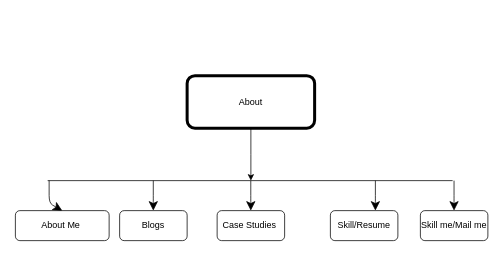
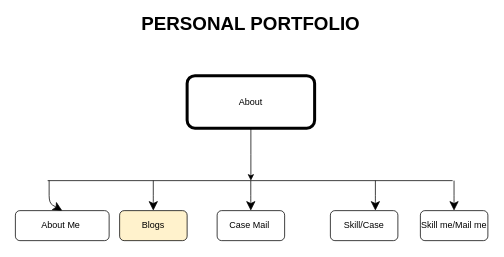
  <mxCell id="0" />
  <mxCell id="1" parent="0" />
  <mxCell id="2" style="edgeStyle=orthogonalEdgeStyle;rounded=0;orthogonalLoop=1;jettySize=auto;html=1;exitX=0.5;exitY=1;exitDx=0;exitDy=0;" edge="1" parent="1" source="4"><mxGeometry relative="1" as="geometry"><mxPoint x="334" y="150" as="targetPoint" /></mxGeometry></mxCell>
  <mxCell id="3" style="edgeStyle=orthogonalEdgeStyle;rounded=0;orthogonalLoop=1;jettySize=auto;html=1;" edge="1" parent="1" source="4"><mxGeometry relative="1" as="geometry"><mxPoint x="334" y="240" as="targetPoint" /></mxGeometry></mxCell>
  <mxCell id="4" value="About" style="rounded=1;whiteSpace=wrap;html=1;fontSize=12;glass=0;strokeWidth=4;shadow=0;" parent="1" vertex="1"><mxGeometry x="249" y="100" width="170" height="70" as="geometry" /></mxCell>
  <mxCell id="5" value="About Me&amp;nbsp;" style="rounded=1;whiteSpace=wrap;html=1;" vertex="1" parent="1"><mxGeometry x="20" y="280" width="125" height="40" as="geometry" /></mxCell>
+ <mxCell id="6" value="&lt;font style=&quot;font-size: 25px&quot;&gt;&lt;b&gt;PERSONAL PORTFOLIO&lt;/b&gt;&lt;/font&gt;" style="text;html=1;strokeColor=none;fillColor=none;align=center;verticalAlign=middle;whiteSpace=wrap;rounded=0;" vertex="1" parent="1"><mxGeometry x="124" y="20" width="420" height="20" as="geometry" /></mxCell>
  <mxCell id="7" value="" style="endArrow=none;html=1;endSize=10;targetPerimeterSpacing=15;" edge="1" parent="1"><mxGeometry width="50" height="50" relative="1" as="geometry"><mxPoint x="63" y="240" as="sourcePoint" /><mxPoint x="603" y="240" as="targetPoint" /></mxGeometry></mxCell>
- <mxCell id="8" value="Case Studies&amp;nbsp;" style="rounded=1;whiteSpace=wrap;html=1;" vertex="1" parent="1"><mxGeometry x="289" y="280" width="90" height="40" as="geometry" /></mxCell>
- <mxCell id="9" value="Skill/Resume" style="rounded=1;whiteSpace=wrap;html=1;" vertex="1" parent="1"><mxGeometry x="440" y="280" width="90" height="40" as="geometry" /></mxCell>
+ <mxCell id="8" value="Case Mail&amp;nbsp;" style="rounded=1;whiteSpace=wrap;html=1;" vertex="1" parent="1"><mxGeometry x="289" y="280" width="90" height="40" as="geometry" /></mxCell>
+ <mxCell id="9" value="Skill/Case" style="rounded=1;whiteSpace=wrap;html=1;" vertex="1" parent="1"><mxGeometry x="440" y="280" width="90" height="40" as="geometry" /></mxCell>
  <mxCell id="10" value="Skill me/Mail me" style="rounded=1;whiteSpace=wrap;html=1;" vertex="1" parent="1"><mxGeometry x="560" y="280" width="90" height="40" as="geometry" /></mxCell>
- <mxCell id="11" value="Blogs&lt;br&gt;" style="rounded=1;whiteSpace=wrap;html=1;" vertex="1" parent="1"><mxGeometry x="159" y="280" width="90" height="40" as="geometry" /></mxCell>
+ <mxCell id="11" value="Blogs&lt;br&gt;" style="rounded=1;whiteSpace=wrap;html=1;fillColor=#fff2cc;" vertex="1" parent="1"><mxGeometry x="159" y="280" width="90" height="40" as="geometry" /></mxCell>
  <mxCell id="12" value="" style="endArrow=classic;html=1;endSize=10;targetPerimeterSpacing=15;entryX=0.5;entryY=0;entryDx=0;entryDy=0;" edge="1" parent="1" target="5"><mxGeometry width="50" height="50" relative="1" as="geometry"><mxPoint x="65" y="240" as="sourcePoint" /><mxPoint x="350" y="320" as="targetPoint" /><Array as="points"><mxPoint x="65" y="270" /></Array></mxGeometry></mxCell>
  <mxCell id="13" value="" style="endArrow=classic;html=1;endSize=10;targetPerimeterSpacing=15;entryX=0.5;entryY=0;entryDx=0;entryDy=0;" edge="1" parent="1"><mxGeometry width="50" height="50" relative="1" as="geometry"><mxPoint x="203.88" y="240" as="sourcePoint" /><mxPoint x="203.88" y="280" as="targetPoint" /><Array as="points"><mxPoint x="203.88" y="270" /></Array></mxGeometry></mxCell>
  <mxCell id="14" value="" style="endArrow=classic;html=1;endSize=10;targetPerimeterSpacing=15;entryX=0.5;entryY=0;entryDx=0;entryDy=0;" edge="1" parent="1"><mxGeometry width="50" height="50" relative="1" as="geometry"><mxPoint x="333.88" y="240" as="sourcePoint" /><mxPoint x="333.88" y="280" as="targetPoint" /><Array as="points"><mxPoint x="333.88" y="270" /></Array></mxGeometry></mxCell>
  <mxCell id="15" value="" style="endArrow=classic;html=1;endSize=10;targetPerimeterSpacing=15;entryX=0.5;entryY=0;entryDx=0;entryDy=0;" edge="1" parent="1"><mxGeometry width="50" height="50" relative="1" as="geometry"><mxPoint x="500" y="240" as="sourcePoint" /><mxPoint x="500" y="280" as="targetPoint" /><Array as="points"><mxPoint x="500" y="270" /></Array></mxGeometry></mxCell>
  <mxCell id="16" value="" style="endArrow=classic;html=1;endSize=10;targetPerimeterSpacing=15;entryX=0.5;entryY=0;entryDx=0;entryDy=0;" edge="1" parent="1"><mxGeometry width="50" height="50" relative="1" as="geometry"><mxPoint x="604.88" y="240" as="sourcePoint" /><mxPoint x="604.88" y="280" as="targetPoint" /><Array as="points"><mxPoint x="604.88" y="270" /></Array></mxGeometry></mxCell>
